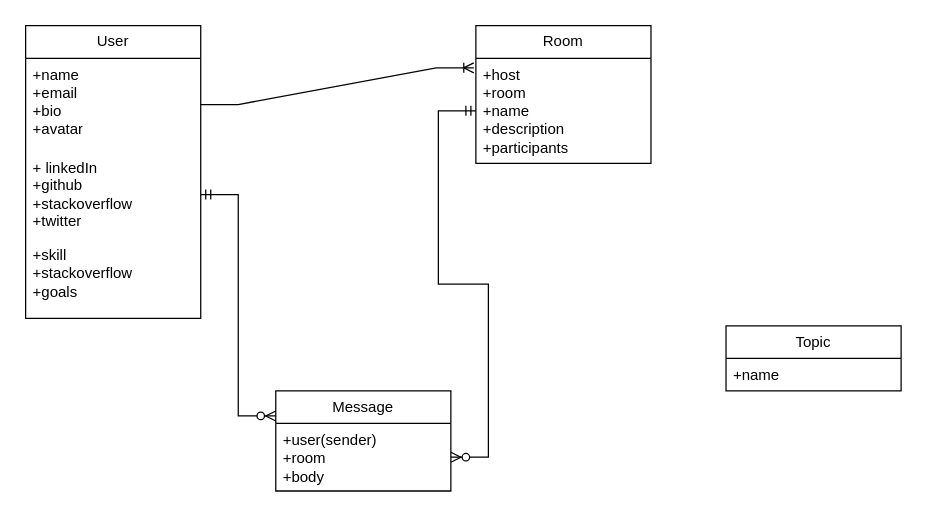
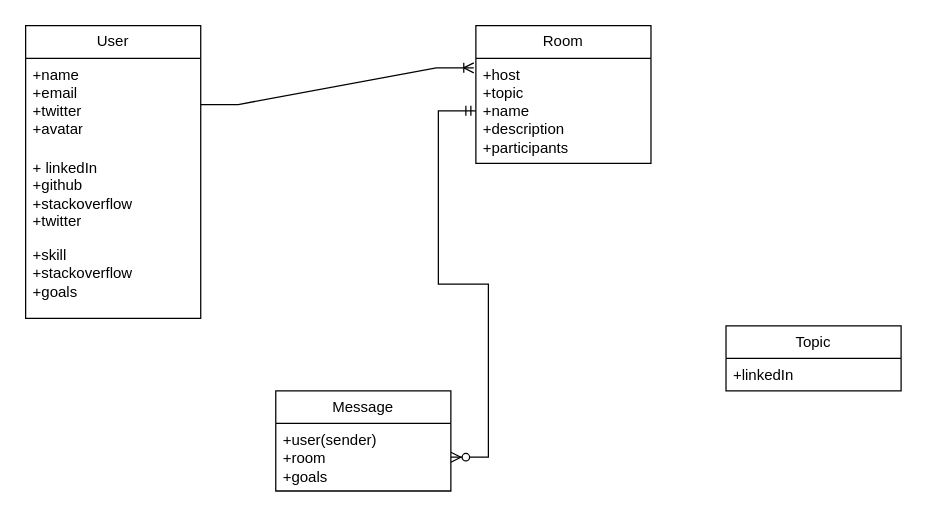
  <mxCell id="0" />
  <mxCell id="1" parent="0" />
  <mxCell id="2" value="User" style="swimlane;fontStyle=0;childLayout=stackLayout;horizontal=1;startSize=26;fillColor=light-dark(transparent,#990000);horizontalStack=0;resizeParent=1;resizeParentMax=0;resizeLast=0;collapsible=1;marginBottom=0;whiteSpace=wrap;html=1;" vertex="1" parent="1"><mxGeometry x="20" y="20" width="140" height="234" as="geometry" /></mxCell>
- <mxCell id="3" value="+name&lt;div&gt;+email&lt;/div&gt;&lt;div&gt;+bio&lt;/div&gt;&lt;div&gt;+avatar&lt;/div&gt;" style="text;strokeColor=none;fillColor=none;align=left;verticalAlign=top;spacingLeft=4;spacingRight=4;overflow=hidden;rotatable=0;points=[[0,0.5],[1,0.5]];portConstraint=eastwest;whiteSpace=wrap;html=1;" vertex="1" parent="2"><mxGeometry y="26" width="140" height="74" as="geometry" /></mxCell>
+ <mxCell id="3" value="+name&lt;div&gt;+email&lt;/div&gt;&lt;div&gt;+twitter&lt;/div&gt;&lt;div&gt;+avatar&lt;/div&gt;" style="text;strokeColor=none;fillColor=none;align=left;verticalAlign=top;spacingLeft=4;spacingRight=4;overflow=hidden;rotatable=0;points=[[0,0.5],[1,0.5]];portConstraint=eastwest;whiteSpace=wrap;html=1;" vertex="1" parent="2"><mxGeometry y="26" width="140" height="74" as="geometry" /></mxCell>
  <mxCell id="4" value="+ linkedIn&lt;div&gt;+github&lt;br&gt;&lt;div&gt;+stackoverflow&lt;/div&gt;&lt;/div&gt;&lt;div&gt;+twitter&lt;/div&gt;" style="text;strokeColor=none;fillColor=none;align=left;verticalAlign=top;spacingLeft=4;spacingRight=4;overflow=hidden;rotatable=0;points=[[0,0.5],[1,0.5]];portConstraint=eastwest;whiteSpace=wrap;html=1;" vertex="1" parent="2"><mxGeometry y="100" width="140" height="70" as="geometry" /></mxCell>
  <mxCell id="5" value="+skill&lt;div&gt;+stackoverflow&lt;/div&gt;&lt;div&gt;+goals&lt;/div&gt;" style="text;strokeColor=none;fillColor=none;align=left;verticalAlign=top;spacingLeft=4;spacingRight=4;overflow=hidden;rotatable=0;points=[[0,0.5],[1,0.5]];portConstraint=eastwest;whiteSpace=wrap;html=1;" vertex="1" parent="2"><mxGeometry y="170" width="140" height="64" as="geometry" /></mxCell>
  <mxCell id="6" value="Topic" style="swimlane;fontStyle=0;childLayout=stackLayout;horizontal=1;startSize=26;fillColor=light-dark(transparent,#990000);horizontalStack=0;resizeParent=1;resizeParentMax=0;resizeLast=0;collapsible=1;marginBottom=0;whiteSpace=wrap;html=1;" vertex="1" parent="1"><mxGeometry x="580" y="260" width="140" height="52" as="geometry" /></mxCell>
- <mxCell id="7" value="+name" style="text;strokeColor=none;fillColor=none;align=left;verticalAlign=top;spacingLeft=4;spacingRight=4;overflow=hidden;rotatable=0;points=[[0,0.5],[1,0.5]];portConstraint=eastwest;whiteSpace=wrap;html=1;" vertex="1" parent="6"><mxGeometry y="26" width="140" height="26" as="geometry" /></mxCell>
+ <mxCell id="7" value="+linkedIn" style="text;strokeColor=none;fillColor=none;align=left;verticalAlign=top;spacingLeft=4;spacingRight=4;overflow=hidden;rotatable=0;points=[[0,0.5],[1,0.5]];portConstraint=eastwest;whiteSpace=wrap;html=1;" vertex="1" parent="6"><mxGeometry y="26" width="140" height="26" as="geometry" /></mxCell>
  <mxCell id="8" value="Message" style="swimlane;fontStyle=0;childLayout=stackLayout;horizontal=1;startSize=26;fillColor=light-dark(transparent,#990000);horizontalStack=0;resizeParent=1;resizeParentMax=0;resizeLast=0;collapsible=1;marginBottom=0;whiteSpace=wrap;html=1;" vertex="1" parent="1"><mxGeometry x="220" y="312" width="140" height="80" as="geometry" /></mxCell>
- <mxCell id="9" value="+user(sender)&lt;div&gt;+room&lt;/div&gt;&lt;div&gt;+body&lt;/div&gt;" style="text;strokeColor=none;fillColor=none;align=left;verticalAlign=top;spacingLeft=4;spacingRight=4;overflow=hidden;rotatable=0;points=[[0,0.5],[1,0.5]];portConstraint=eastwest;whiteSpace=wrap;html=1;" vertex="1" parent="8"><mxGeometry y="26" width="140" height="54" as="geometry" /></mxCell>
+ <mxCell id="9" value="+user(sender)&lt;div&gt;+room&lt;/div&gt;&lt;div&gt;+goals&lt;/div&gt;" style="text;strokeColor=none;fillColor=none;align=left;verticalAlign=top;spacingLeft=4;spacingRight=4;overflow=hidden;rotatable=0;points=[[0,0.5],[1,0.5]];portConstraint=eastwest;whiteSpace=wrap;html=1;" vertex="1" parent="8"><mxGeometry y="26" width="140" height="54" as="geometry" /></mxCell>
  <mxCell id="10" value="Room" style="swimlane;fontStyle=0;childLayout=stackLayout;horizontal=1;startSize=26;fillColor=light-dark(transparent,#990000);horizontalStack=0;resizeParent=1;resizeParentMax=0;resizeLast=0;collapsible=1;marginBottom=0;whiteSpace=wrap;html=1;" vertex="1" parent="1"><mxGeometry x="380" y="20" width="140" height="110" as="geometry" /></mxCell>
- <mxCell id="11" value="+host&lt;div&gt;+room&lt;/div&gt;&lt;div&gt;+name&lt;/div&gt;&lt;div&gt;+description&lt;/div&gt;&lt;div&gt;+participants&lt;/div&gt;" style="text;strokeColor=none;fillColor=none;align=left;verticalAlign=top;spacingLeft=4;spacingRight=4;overflow=hidden;rotatable=0;points=[[0,0.5],[1,0.5]];portConstraint=eastwest;whiteSpace=wrap;html=1;" vertex="1" parent="10"><mxGeometry y="26" width="140" height="84" as="geometry" /></mxCell>
+ <mxCell id="11" value="+host&lt;div&gt;+topic&lt;/div&gt;&lt;div&gt;+name&lt;/div&gt;&lt;div&gt;+description&lt;/div&gt;&lt;div&gt;+participants&lt;/div&gt;" style="text;strokeColor=none;fillColor=none;align=left;verticalAlign=top;spacingLeft=4;spacingRight=4;overflow=hidden;rotatable=0;points=[[0,0.5],[1,0.5]];portConstraint=eastwest;whiteSpace=wrap;html=1;" vertex="1" parent="10"><mxGeometry y="26" width="140" height="84" as="geometry" /></mxCell>
  <mxCell id="12" value="" style="edgeStyle=entityRelationEdgeStyle;fontSize=12;html=1;endArrow=ERzeroToMany;startArrow=ERmandOne;rounded=0;entryX=1;entryY=0.5;entryDx=0;entryDy=0;exitX=0;exitY=0.5;exitDx=0;exitDy=0;" edge="1" parent="1" source="11" target="9"><mxGeometry width="100" height="100" relative="1" as="geometry"><mxPoint x="230" y="130" as="sourcePoint" /><mxPoint x="330" y="30" as="targetPoint" /></mxGeometry></mxCell>
- <mxCell id="13" value="" style="edgeStyle=entityRelationEdgeStyle;fontSize=12;html=1;endArrow=ERzeroToMany;startArrow=ERmandOne;rounded=0;exitX=1;exitY=0.5;exitDx=0;exitDy=0;entryX=0;entryY=0.25;entryDx=0;entryDy=0;" edge="1" parent="1" source="4" target="8"><mxGeometry width="100" height="100" relative="1" as="geometry"><mxPoint x="200" y="210" as="sourcePoint" /><mxPoint x="300" y="110" as="targetPoint" /></mxGeometry></mxCell>
  <mxCell id="14" value="" style="edgeStyle=entityRelationEdgeStyle;fontSize=12;html=1;endArrow=ERoneToMany;rounded=0;exitX=1;exitY=0.5;exitDx=0;exitDy=0;entryX=-0.012;entryY=0.091;entryDx=0;entryDy=0;entryPerimeter=0;" edge="1" parent="1" source="3" target="11"><mxGeometry width="100" height="100" relative="1" as="geometry"><mxPoint x="230" y="130" as="sourcePoint" /><mxPoint x="330" y="30" as="targetPoint" /></mxGeometry></mxCell>
